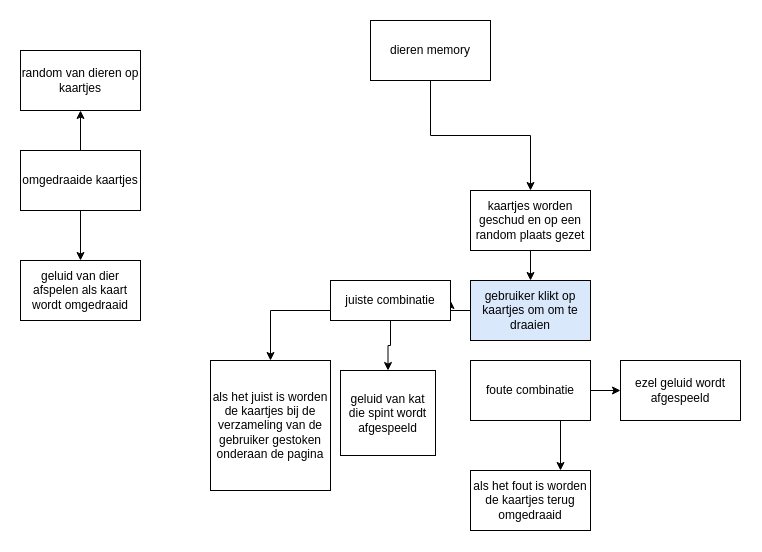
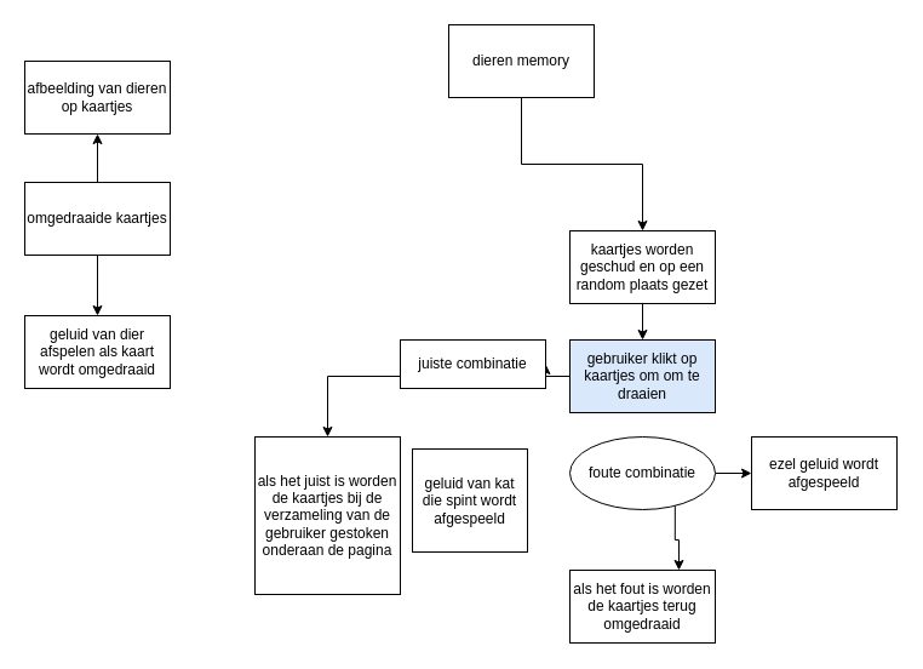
  <mxCell id="0" />
  <mxCell id="1" parent="0" />
  <mxCell id="2" value="" style="edgeStyle=orthogonalEdgeStyle;rounded=0;orthogonalLoop=1;jettySize=auto;html=1;" edge="1" parent="1" source="3" target="5"><mxGeometry relative="1" as="geometry" /></mxCell>
  <mxCell id="3" value="dieren memory" style="rounded=0;whiteSpace=wrap;html=1;" vertex="1" parent="1"><mxGeometry x="370" y="20" width="120" height="60" as="geometry" /></mxCell>
  <mxCell id="4" value="" style="edgeStyle=orthogonalEdgeStyle;rounded=0;orthogonalLoop=1;jettySize=auto;html=1;" edge="1" parent="1" source="5" target="7"><mxGeometry relative="1" as="geometry" /></mxCell>
  <mxCell id="5" value="kaartjes worden geschud en op een random plaats gezet" style="whiteSpace=wrap;html=1;rounded=0;" vertex="1" parent="1"><mxGeometry x="470" y="190" width="120" height="60" as="geometry" /></mxCell>
  <mxCell id="6" value="" style="edgeStyle=orthogonalEdgeStyle;rounded=0;orthogonalLoop=1;jettySize=auto;html=1;" edge="1" parent="1" source="7" target="20"><mxGeometry relative="1" as="geometry" /></mxCell>
  <mxCell id="7" value="gebruiker klikt op kaartjes om om te draaien" style="whiteSpace=wrap;html=1;rounded=0;fillColor=#dae8fc;" vertex="1" parent="1"><mxGeometry x="470" y="280" width="120" height="60" as="geometry" /></mxCell>
  <mxCell id="8" value="als het fout is worden de kaartjes terug omgedraaid" style="whiteSpace=wrap;html=1;rounded=0;" vertex="1" parent="1"><mxGeometry x="470" y="470" width="120" height="60" as="geometry" /></mxCell>
  <mxCell id="9" value="als het juist is worden de kaartjes bij de verzameling van de gebruiker gestoken onderaan de pagina" style="whiteSpace=wrap;html=1;rounded=0;" vertex="1" parent="1"><mxGeometry x="210" y="360" width="120" height="130" as="geometry" /></mxCell>
  <mxCell id="10" value="" style="edgeStyle=orthogonalEdgeStyle;rounded=0;orthogonalLoop=1;jettySize=auto;html=1;" edge="1" parent="1" source="12" target="13"><mxGeometry relative="1" as="geometry" /></mxCell>
  <mxCell id="11" value="" style="edgeStyle=orthogonalEdgeStyle;rounded=0;orthogonalLoop=1;jettySize=auto;html=1;" edge="1" parent="1" source="12" target="14"><mxGeometry relative="1" as="geometry" /></mxCell>
  <mxCell id="12" value="omgedraaide kaartjes" style="whiteSpace=wrap;html=1;rounded=0;" vertex="1" parent="1"><mxGeometry x="20" y="150" width="120" height="60" as="geometry" /></mxCell>
- <mxCell id="13" value="random van dieren op kaartjes" style="whiteSpace=wrap;html=1;rounded=0;" vertex="1" parent="1"><mxGeometry x="20" y="50" width="120" height="60" as="geometry" /></mxCell>
+ <mxCell id="13" value="afbeelding van dieren op kaartjes" style="whiteSpace=wrap;html=1;rounded=0;" vertex="1" parent="1"><mxGeometry x="20" y="50" width="120" height="60" as="geometry" /></mxCell>
  <mxCell id="14" value="geluid van dier afspelen als kaart wordt omgedraaid" style="whiteSpace=wrap;html=1;rounded=0;" vertex="1" parent="1"><mxGeometry x="20" y="260" width="120" height="60" as="geometry" /></mxCell>
  <mxCell id="15" style="edgeStyle=orthogonalEdgeStyle;rounded=0;orthogonalLoop=1;jettySize=auto;html=1;exitX=0.75;exitY=1;exitDx=0;exitDy=0;entryX=0.75;entryY=0;entryDx=0;entryDy=0;" edge="1" parent="1" source="17" target="8"><mxGeometry relative="1" as="geometry" /></mxCell>
  <mxCell id="16" value="" style="edgeStyle=orthogonalEdgeStyle;rounded=0;orthogonalLoop=1;jettySize=auto;html=1;" edge="1" parent="1" source="17" target="21"><mxGeometry relative="1" as="geometry" /></mxCell>
- <mxCell id="17" value="foute combinatie" style="whiteSpace=wrap;html=1;rounded=0;" vertex="1" parent="1"><mxGeometry x="470" y="360" width="120" height="60" as="geometry" /></mxCell>
+ <mxCell id="17" value="foute combinatie" style="ellipse;whiteSpace=wrap;html=1;" vertex="1" parent="1"><mxGeometry x="470" y="360" width="120" height="60" as="geometry" /></mxCell>
  <mxCell id="18" style="edgeStyle=orthogonalEdgeStyle;rounded=0;orthogonalLoop=1;jettySize=auto;html=1;exitX=0;exitY=0.75;exitDx=0;exitDy=0;" edge="1" parent="1" source="20" target="9"><mxGeometry relative="1" as="geometry" /></mxCell>
- <mxCell id="19" value="" style="edgeStyle=orthogonalEdgeStyle;rounded=0;orthogonalLoop=1;jettySize=auto;html=1;" edge="1" parent="1" source="20" target="22"><mxGeometry relative="1" as="geometry" /></mxCell>
  <mxCell id="20" value="juiste combinatie" style="whiteSpace=wrap;html=1;rounded=0;" vertex="1" parent="1"><mxGeometry x="330" y="280" width="120" height="40" as="geometry" /></mxCell>
  <mxCell id="21" value="ezel geluid wordt afgespeeld" style="whiteSpace=wrap;html=1;rounded=0;" vertex="1" parent="1"><mxGeometry x="620" y="360" width="120" height="60" as="geometry" /></mxCell>
  <mxCell id="22" value="geluid van kat die spint wordt afgespeeld" style="whiteSpace=wrap;html=1;rounded=0;" vertex="1" parent="1"><mxGeometry x="340" y="370" width="95" height="85" as="geometry" /></mxCell>
